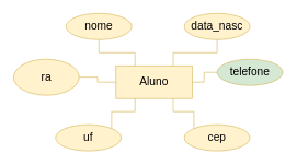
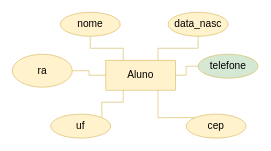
  <mxCell id="0" />
  <mxCell id="1" parent="0" />
  <mxCell id="2" value="Aluno" style="whiteSpace=wrap;html=1;align=center;fontSize=17;fillColor=#fff2cc;strokeColor=#d6b656;" vertex="1" parent="1"><mxGeometry x="176" y="100" width="116" height="50" as="geometry" /></mxCell>
  <mxCell id="3" style="rounded=0;orthogonalLoop=1;jettySize=auto;html=1;exitX=1;exitY=0.5;exitDx=0;exitDy=0;entryX=0;entryY=0.5;entryDx=0;entryDy=0;fontSize=17;endArrow=none;endFill=0;edgeStyle=orthogonalEdgeStyle;fillColor=#fff2cc;strokeColor=#d6b656;" edge="1" parent="1" source="4" target="2"><mxGeometry relative="1" as="geometry" /></mxCell>
  <mxCell id="4" value="ra" style="ellipse;whiteSpace=wrap;html=1;align=center;fontSize=17;fillColor=#fff2cc;strokeColor=#d6b656;" vertex="1" parent="1"><mxGeometry x="20" y="90" width="100" height="55" as="geometry" /></mxCell>
  <mxCell id="5" style="edgeStyle=orthogonalEdgeStyle;rounded=0;orthogonalLoop=1;jettySize=auto;html=1;exitX=0.5;exitY=1;exitDx=0;exitDy=0;entryX=0.25;entryY=0;entryDx=0;entryDy=0;fontSize=17;endArrow=none;endFill=0;fillColor=#fff2cc;strokeColor=#d6b656;" edge="1" parent="1" source="6" target="2"><mxGeometry relative="1" as="geometry" /></mxCell>
  <mxCell id="6" value="nome" style="ellipse;whiteSpace=wrap;html=1;align=center;fontSize=17;fillColor=#fff2cc;strokeColor=#d6b656;" vertex="1" parent="1"><mxGeometry x="100" y="20" width="100" height="40" as="geometry" /></mxCell>
  <mxCell id="7" style="edgeStyle=orthogonalEdgeStyle;rounded=0;orthogonalLoop=1;jettySize=auto;html=1;exitX=0.5;exitY=1;exitDx=0;exitDy=0;entryX=0.75;entryY=0;entryDx=0;entryDy=0;fontSize=17;endArrow=none;endFill=0;fillColor=#fff2cc;strokeColor=#d6b656;" edge="1" parent="1" source="8" target="2"><mxGeometry relative="1" as="geometry" /></mxCell>
  <mxCell id="8" value="data_nasc" style="ellipse;whiteSpace=wrap;html=1;align=center;fontSize=17;fillColor=#fff2cc;strokeColor=#d6b656;" vertex="1" parent="1"><mxGeometry x="280" y="20" width="100" height="40" as="geometry" /></mxCell>
  <mxCell id="9" style="edgeStyle=orthogonalEdgeStyle;rounded=0;orthogonalLoop=1;jettySize=auto;html=1;exitX=0;exitY=0.5;exitDx=0;exitDy=0;entryX=1;entryY=0.5;entryDx=0;entryDy=0;fontSize=17;endArrow=none;endFill=0;fillColor=#fff2cc;strokeColor=#d6b656;" edge="1" parent="1" source="10" target="2"><mxGeometry relative="1" as="geometry" /></mxCell>
  <mxCell id="10" value="telefone" style="ellipse;whiteSpace=wrap;html=1;align=center;fontSize=17;fillColor=#d5e8d4;strokeColor=#d6b656;" vertex="1" parent="1"><mxGeometry x="330" y="90" width="100" height="40" as="geometry" /></mxCell>
  <mxCell id="11" style="edgeStyle=orthogonalEdgeStyle;rounded=0;orthogonalLoop=1;jettySize=auto;html=1;exitX=1;exitY=0;exitDx=0;exitDy=0;entryX=0.25;entryY=1;entryDx=0;entryDy=0;fontSize=17;endArrow=none;endFill=0;fillColor=#fff2cc;strokeColor=#d6b656;" edge="1" parent="1" source="12" target="2"><mxGeometry relative="1" as="geometry" /></mxCell>
  <mxCell id="12" value="uf" style="ellipse;whiteSpace=wrap;html=1;align=center;fontSize=17;fillColor=#fff2cc;strokeColor=#d6b656;" vertex="1" parent="1"><mxGeometry x="84" y="190" width="100" height="40" as="geometry" /></mxCell>
  <mxCell id="13" style="edgeStyle=orthogonalEdgeStyle;rounded=0;orthogonalLoop=1;jettySize=auto;html=1;exitX=0;exitY=0;exitDx=0;exitDy=0;entryX=0.75;entryY=1;entryDx=0;entryDy=0;fontSize=17;endArrow=none;endFill=0;fillColor=#fff2cc;strokeColor=#d6b656;" edge="1" parent="1" source="14" target="2"><mxGeometry relative="1" as="geometry" /></mxCell>
- <mxCell id="14" value="cep" style="ellipse;whiteSpace=wrap;html=1;align=center;fontSize=17;fillColor=#fff2cc;strokeColor=#d6b656;" vertex="1" parent="1"><mxGeometry x="280" y="190" width="100" height="40" as="geometry" /></mxCell>
+ <mxCell id="14" value="cep" style="ellipse;whiteSpace=wrap;html=1;align=center;fontSize=17;fillColor=#fff2cc;strokeColor=#d6b656;" vertex="1" parent="1"><mxGeometry x="310" y="190" width="100" height="40" as="geometry" /></mxCell>
